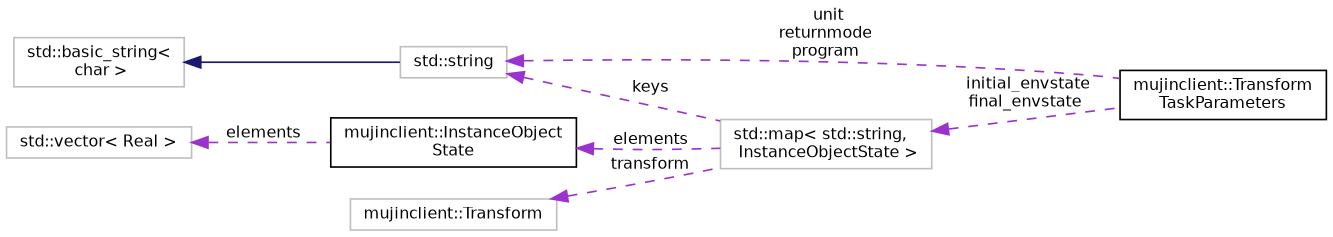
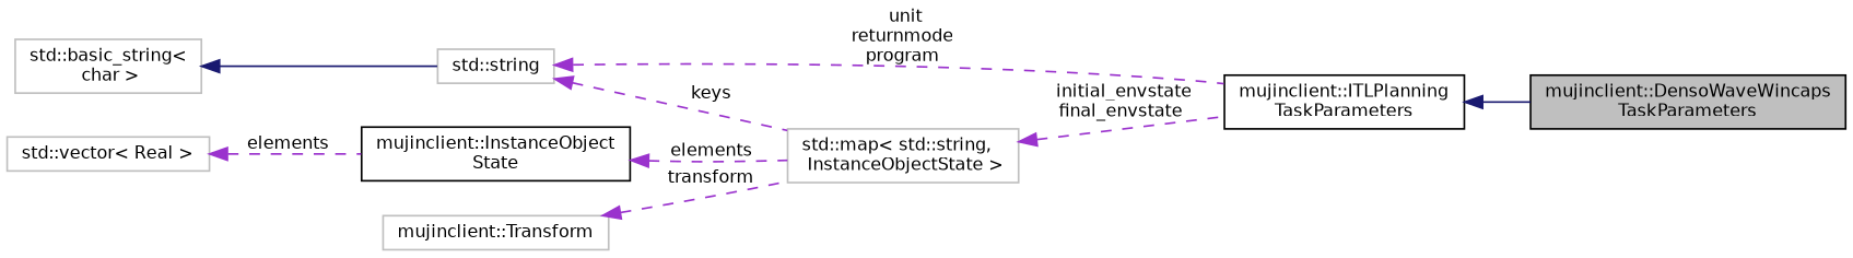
  digraph {
    rankdir=LR
    node [color=grey75 fontname=Helvetica fontsize=10 shape=record]
    edge [color=darkorchid3 dir=back fontname=Helvetica fontsize=10 labelfontname=Helvetica labelfontsize=10 style=dashed]
-   n2 [color=black height=0.2 label="mujinclient::Transform\lTaskParameters" width=0.4]
+   n1 [color=black fillcolor=grey75 fontcolor=black height=0.2 label="mujinclient::DensoWaveWincaps\lTaskParameters" style=filled width=0.4]
+   n2 [color=black height=0.2 label="mujinclient::ITLPlanning\lTaskParameters" width=0.4]
    n3 [height=0.2 label="std::map\< std::string,\l InstanceObjectState \>" width=0.4]
    n4 [height=0.2 label="std::string" width=0.4]
    n5 [height=0.2 label="std::basic_string\<\l char \>" width=0.4]
    n6 [color=black height=0.2 label="mujinclient::InstanceObject\lState" width=0.4]
    n7 [height=0.2 label="mujinclient::Transform" width=0.4]
    n8 [height=0.2 label="std::vector\< Real \>" width=0.4]
+   n2 -> n1 [color=midnightblue style=solid]
    n3 -> n2 [label=" initial_envstate\nfinal_envstate"]
    n4 -> n2 [label=" unit\nreturnmode\nprogram"]
    n4 -> n3 [label=" keys"]
    n5 -> n4 [color=midnightblue style=solid]
    n6 -> n3 [label=" elements"]
    n7 -> n3 [label=" transform"]
    n8 -> n6 [label=" elements"]
  }
